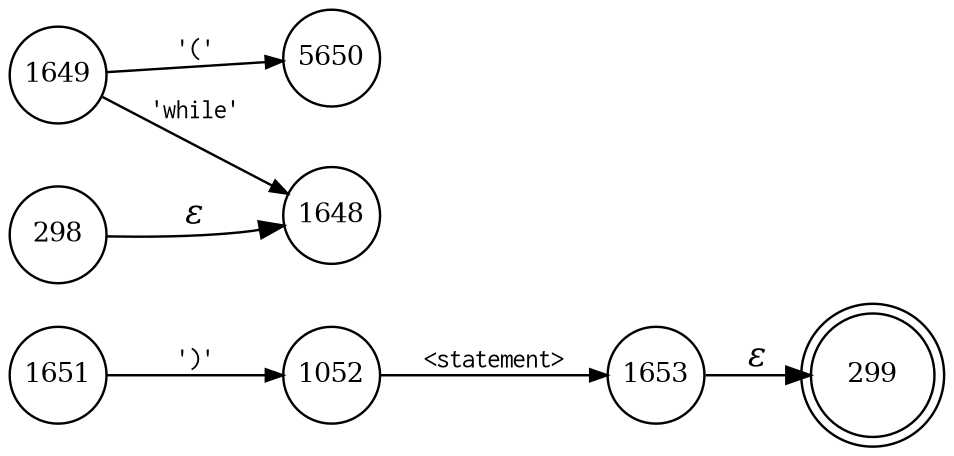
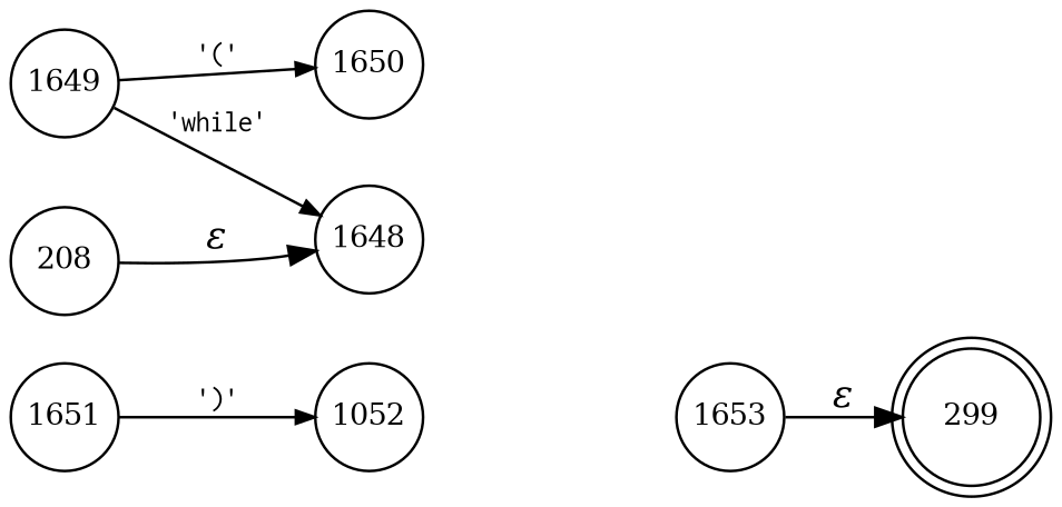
  digraph {
    rankdir=LR
    node [fixedsize=true fontsize=11 shape=circle peripheries=1]
    edge [arrowhead=normal arrowsize=.7 fontname=Courier fontsize=11]
    n1 [label=299 shape=doublecircle width=.6 peripheries=""]
    n2 [label=1648 width=.55]
    n3 [label=1649 width=.55]
-   n4 [label=5650 width=.55]
+   n4 [label=1650 width=.55]
    n5 [label=1651 width=.55]
    n6 [label=1052 width=.55]
    n7 [label=1653 width=.55]
-   n8 [label=298 width=.55]
+   n8 [label=208 width=.55]
    n3 -> n2 [label="'while'"]
    n3 -> n4 [label="'('"]
    n5 -> n6 [label="')'"]
-   n6 -> n7 [label="<statement>"]
    n7 -> n1 [fontname="Times-Italic" label="&epsilon;" arrowhead="" arrowsize="" fontsize=""]
    n8 -> n2 [fontname="Times-Italic" label="&epsilon;" arrowhead="" arrowsize="" fontsize=""]
  }
